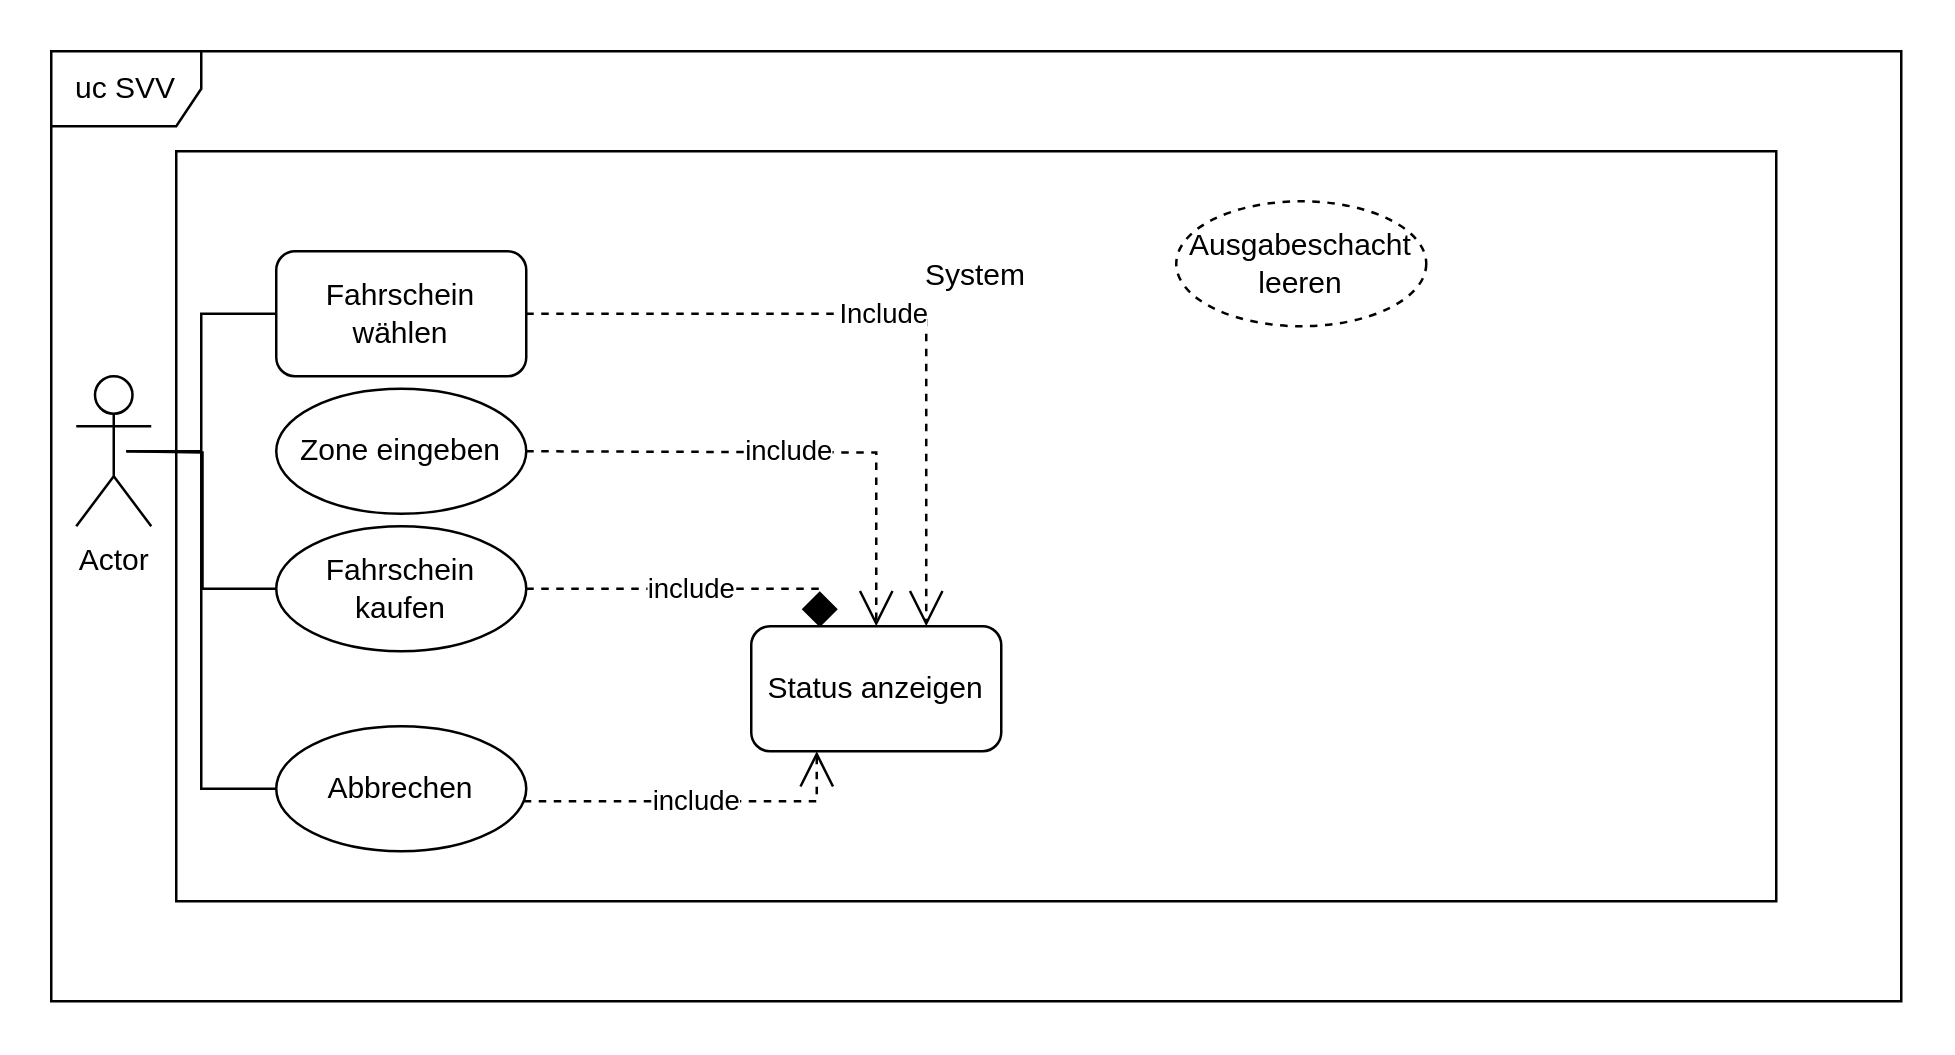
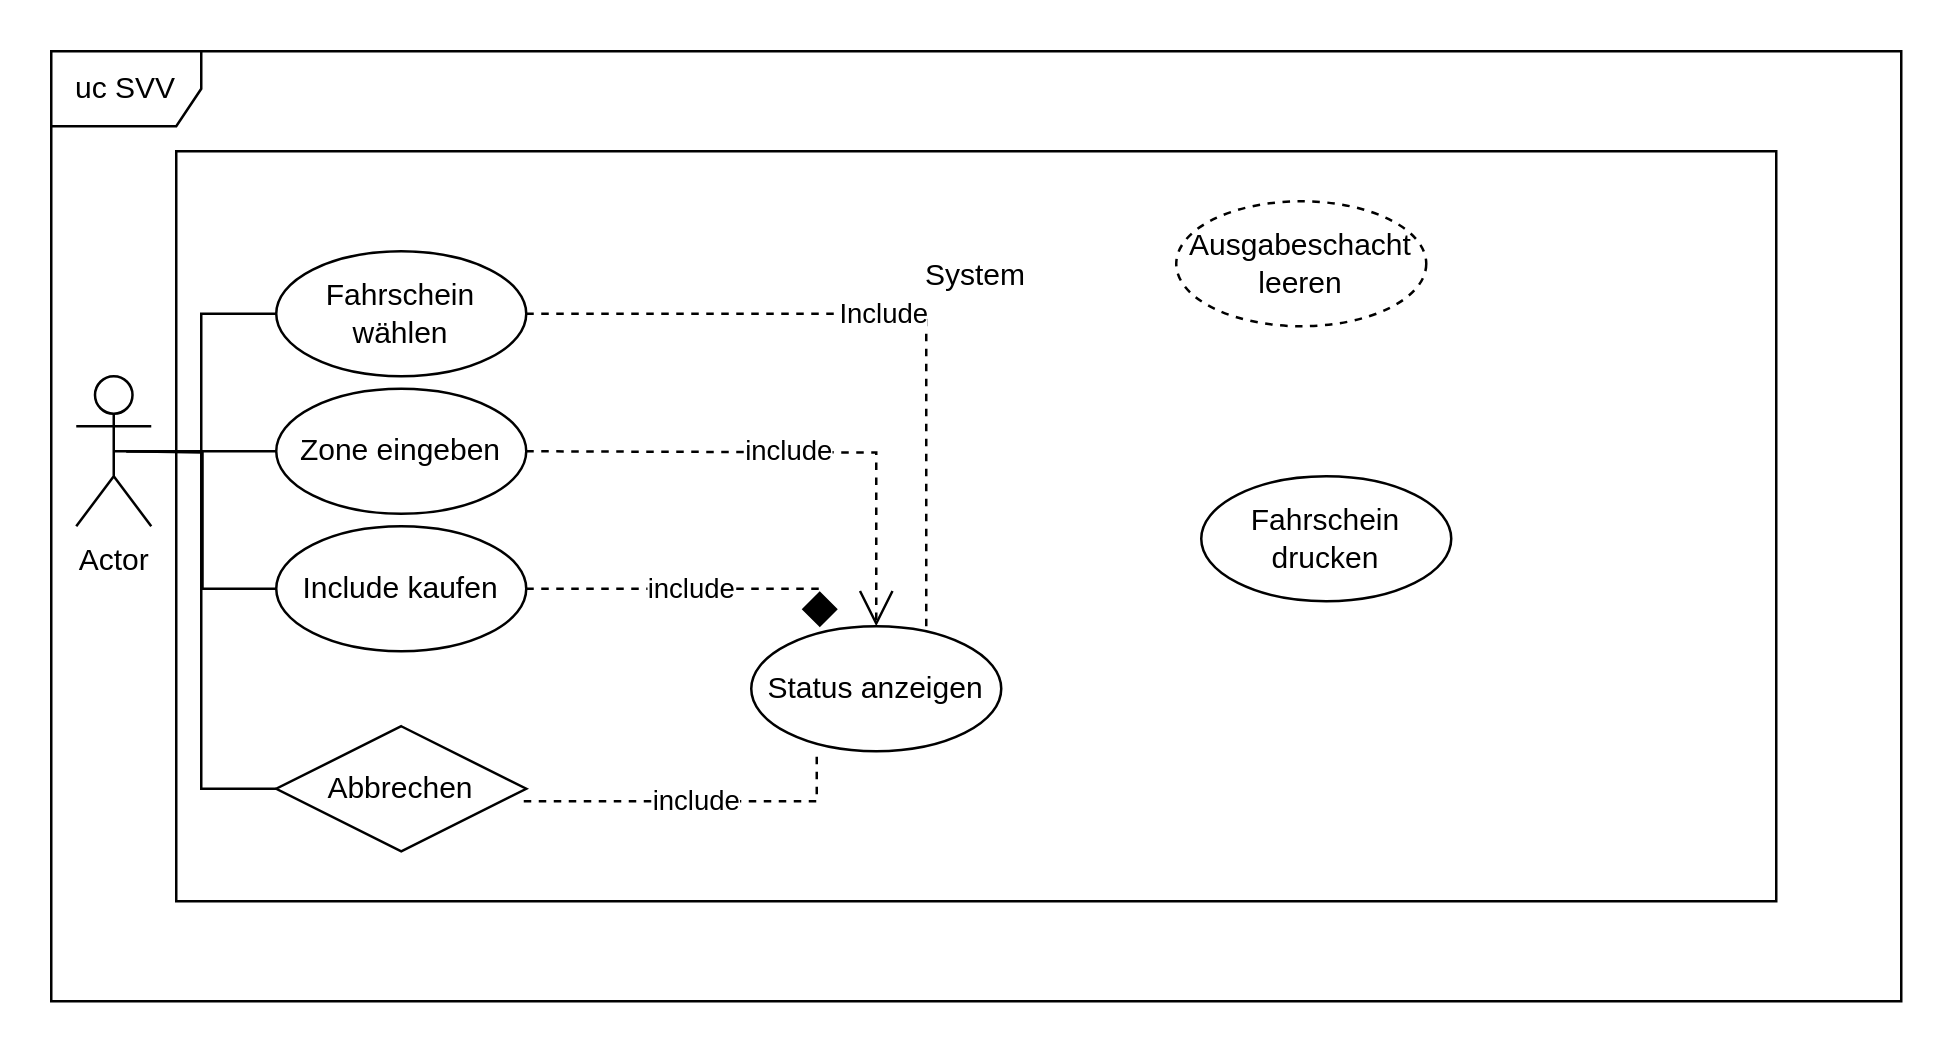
  <mxCell id="0" />
  <mxCell id="1" parent="0" />
  <mxCell id="2" value="uc SVV" style="shape=umlFrame;whiteSpace=wrap;html=1;" vertex="1" parent="1"><mxGeometry x="20" y="20" width="740" height="380" as="geometry" /></mxCell>
  <mxCell id="3" value="Actor" style="shape=umlActor;verticalLabelPosition=bottom;verticalAlign=top;html=1;" vertex="1" parent="1"><mxGeometry x="30" y="150" width="30" height="60" as="geometry" /></mxCell>
  <mxCell id="4" value="&lt;p style=&quot;line-height: 2&quot;&gt;&lt;br&gt;&lt;/p&gt;" style="rounded=0;whiteSpace=wrap;html=1;fillColor=none;align=center;" vertex="1" parent="1"><mxGeometry x="70" y="60" width="640" height="300" as="geometry" /></mxCell>
  <mxCell id="5" value="System" style="text;html=1;strokeColor=none;fillColor=none;align=center;verticalAlign=middle;whiteSpace=wrap;rounded=0;" vertex="1" parent="1"><mxGeometry x="360" y="95" width="60" height="30" as="geometry" /></mxCell>
  <mxCell id="6" value="Zone eingeben" style="ellipse;whiteSpace=wrap;html=1;fillColor=none;align=center;" vertex="1" parent="1"><mxGeometry x="110" y="155" width="100" height="50" as="geometry" /></mxCell>
- <mxCell id="7" value="Fahrschein kaufen" style="ellipse;whiteSpace=wrap;html=1;fillColor=none;align=center;" vertex="1" parent="1"><mxGeometry x="110" y="210" width="100" height="50" as="geometry" /></mxCell>
- <mxCell id="8" value="Fahrschein wählen" style="whiteSpace=wrap;html=1;fillColor=none;align=center;rounded=1;" vertex="1" parent="1"><mxGeometry x="110" y="100" width="100" height="50" as="geometry" /></mxCell>
+ <mxCell id="7" value="Include kaufen" style="ellipse;whiteSpace=wrap;html=1;fillColor=none;align=center;" vertex="1" parent="1"><mxGeometry x="110" y="210" width="100" height="50" as="geometry" /></mxCell>
+ <mxCell id="8" value="Fahrschein wählen" style="ellipse;whiteSpace=wrap;html=1;fillColor=none;align=center;" vertex="1" parent="1"><mxGeometry x="110" y="100" width="100" height="50" as="geometry" /></mxCell>
+ <mxCell id="9" value="Fahrschein drucken" style="ellipse;whiteSpace=wrap;html=1;fillColor=none;align=center;" vertex="1" parent="1"><mxGeometry x="480" y="190" width="100" height="50" as="geometry" /></mxCell>
  <mxCell id="10" value="Ausgabeschacht leeren" style="ellipse;whiteSpace=wrap;html=1;fillColor=none;align=center;dashed=1;" vertex="1" parent="1"><mxGeometry x="470" y="80" width="100" height="50" as="geometry" /></mxCell>
- <mxCell id="11" value="Abbrechen" style="ellipse;whiteSpace=wrap;html=1;fillColor=none;align=center;" vertex="1" parent="1"><mxGeometry x="110" y="290" width="100" height="50" as="geometry" /></mxCell>
- <mxCell id="12" value="Status anzeigen" style="whiteSpace=wrap;html=1;fillColor=none;align=center;rounded=1;" vertex="1" parent="1"><mxGeometry x="300" y="250" width="100" height="50" as="geometry" /></mxCell>
+ <mxCell id="11" value="Abbrechen" style="rhombus;whiteSpace=wrap;html=1;fillColor=none;align=center;" vertex="1" parent="1"><mxGeometry x="110" y="290" width="100" height="50" as="geometry" /></mxCell>
+ <mxCell id="12" value="Status anzeigen" style="ellipse;whiteSpace=wrap;html=1;fillColor=none;align=center;" vertex="1" parent="1"><mxGeometry x="300" y="250" width="100" height="50" as="geometry" /></mxCell>
  <mxCell id="13" value="include" style="endArrow=open;endSize=12;dashed=1;html=1;rounded=0;edgeStyle=orthogonalEdgeStyle;entryX=0.5;entryY=0;entryDx=0;entryDy=0;" edge="1" parent="1" target="12"><mxGeometry width="160" relative="1" as="geometry"><mxPoint x="210" y="180" as="sourcePoint" /><mxPoint x="370" y="180" as="targetPoint" /></mxGeometry></mxCell>
+ <mxCell id="14" value="" style="endArrow=none;html=1;rounded=0;edgeStyle=orthogonalEdgeStyle;entryX=0;entryY=0.5;entryDx=0;entryDy=0;exitX=0.5;exitY=0.5;exitDx=0;exitDy=0;exitPerimeter=0;" edge="1" parent="1" source="3" target="6"><mxGeometry relative="1" as="geometry"><mxPoint x="50" y="180" as="sourcePoint" /><mxPoint x="200" y="180" as="targetPoint" /></mxGeometry></mxCell>
  <mxCell id="15" value="" style="endArrow=none;html=1;rounded=0;edgeStyle=orthogonalEdgeStyle;entryX=0;entryY=0.5;entryDx=0;entryDy=0;" edge="1" parent="1" target="8"><mxGeometry relative="1" as="geometry"><mxPoint x="50" y="180" as="sourcePoint" /><mxPoint x="110" y="125" as="targetPoint" /><Array as="points"><mxPoint x="80" y="180" /><mxPoint x="80" y="125" /></Array></mxGeometry></mxCell>
- <mxCell id="16" value="Include" style="endArrow=open;endSize=12;dashed=1;html=1;rounded=0;edgeStyle=orthogonalEdgeStyle;entryX=0.7;entryY=0;entryDx=0;entryDy=0;entryPerimeter=0;" edge="1" parent="1" source="8" target="12"><mxGeometry width="160" relative="1" as="geometry"><mxPoint x="210" y="120" as="sourcePoint" /><mxPoint x="370" y="120" as="targetPoint" /></mxGeometry></mxCell>
+ <mxCell id="16" value="Include" style="endArrow=none;endSize=12;dashed=1;html=1;rounded=0;edgeStyle=orthogonalEdgeStyle;entryX=0.7;entryY=0;entryDx=0;entryDy=0;entryPerimeter=0;" edge="1" parent="1" source="8" target="12"><mxGeometry width="160" relative="1" as="geometry"><mxPoint x="210" y="120" as="sourcePoint" /><mxPoint x="370" y="120" as="targetPoint" /></mxGeometry></mxCell>
  <mxCell id="17" value="" style="endArrow=none;html=1;rounded=0;edgeStyle=orthogonalEdgeStyle;entryX=0;entryY=0.5;entryDx=0;entryDy=0;" edge="1" parent="1" target="7"><mxGeometry relative="1" as="geometry"><mxPoint x="50" y="180" as="sourcePoint" /><mxPoint x="210" y="180" as="targetPoint" /></mxGeometry></mxCell>
  <mxCell id="18" value="include" style="endArrow=diamond;endSize=12;dashed=1;html=1;rounded=0;edgeStyle=orthogonalEdgeStyle;entryX=0.274;entryY=0.008;entryDx=0;entryDy=0;entryPerimeter=0;" edge="1" parent="1" source="7" target="12"><mxGeometry width="160" relative="1" as="geometry"><mxPoint x="210" y="235" as="sourcePoint" /><mxPoint x="370" y="235" as="targetPoint" /></mxGeometry></mxCell>
  <mxCell id="19" value="" style="endArrow=none;html=1;rounded=0;edgeStyle=orthogonalEdgeStyle;entryX=0;entryY=0.5;entryDx=0;entryDy=0;" edge="1" parent="1" target="11"><mxGeometry relative="1" as="geometry"><mxPoint x="80" y="180" as="sourcePoint" /><mxPoint x="240" y="180" as="targetPoint" /><Array as="points"><mxPoint x="80" y="315" /></Array></mxGeometry></mxCell>
- <mxCell id="20" value="include" style="endArrow=open;endSize=12;dashed=1;html=1;rounded=0;edgeStyle=orthogonalEdgeStyle;entryX=0.262;entryY=1;entryDx=0;entryDy=0;entryPerimeter=0;exitX=0.99;exitY=0.6;exitDx=0;exitDy=0;exitPerimeter=0;" edge="1" parent="1" source="11" target="12"><mxGeometry width="160" relative="1" as="geometry"><mxPoint x="210" y="300" as="sourcePoint" /><mxPoint x="370" y="300" as="targetPoint" /><Array as="points"><mxPoint x="326" y="320" /></Array></mxGeometry></mxCell>
+ <mxCell id="20" value="include" style="endArrow=none;endSize=12;dashed=1;html=1;rounded=0;edgeStyle=orthogonalEdgeStyle;entryX=0.262;entryY=1;entryDx=0;entryDy=0;entryPerimeter=0;exitX=0.99;exitY=0.6;exitDx=0;exitDy=0;exitPerimeter=0;" edge="1" parent="1" source="11" target="12"><mxGeometry width="160" relative="1" as="geometry"><mxPoint x="210" y="300" as="sourcePoint" /><mxPoint x="370" y="300" as="targetPoint" /><Array as="points"><mxPoint x="326" y="320" /></Array></mxGeometry></mxCell>
